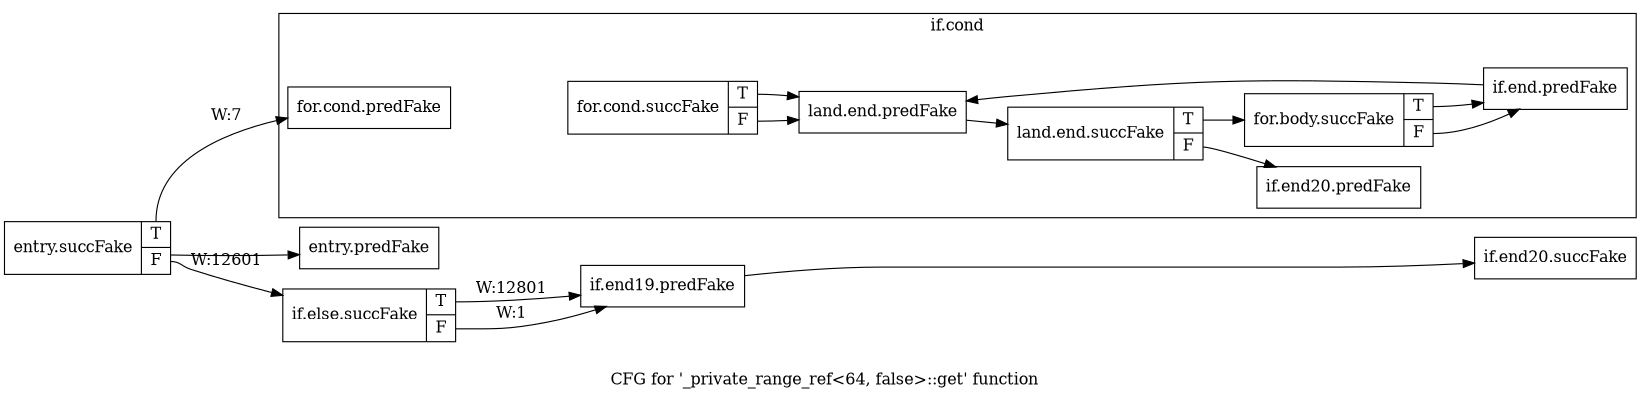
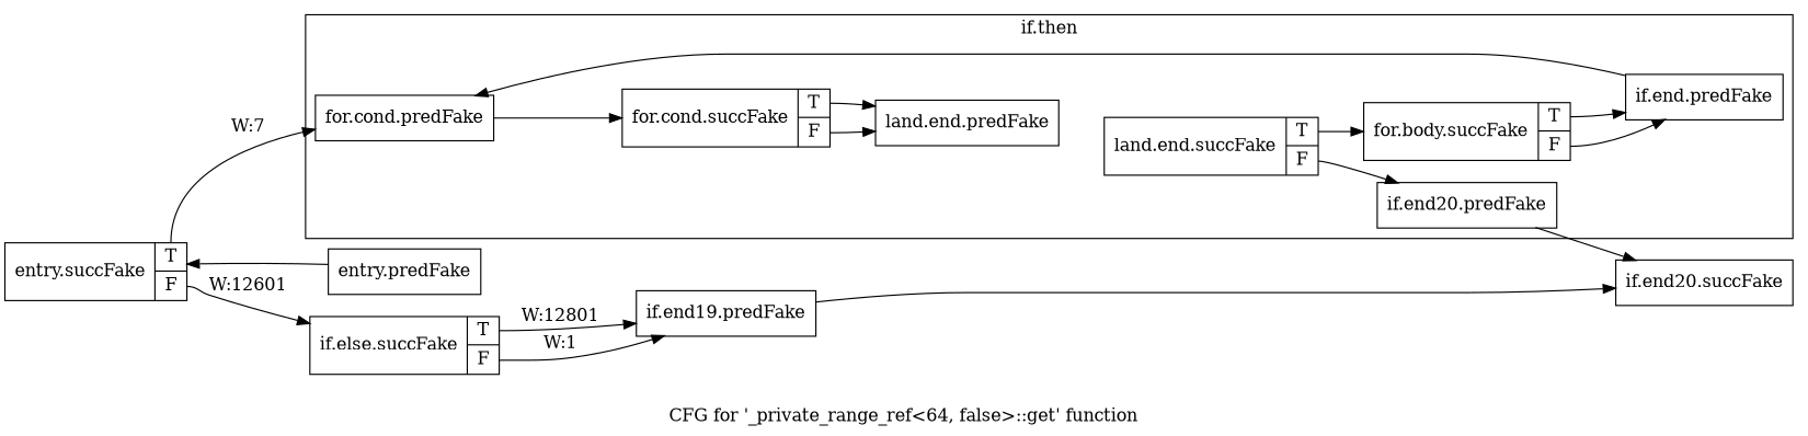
  digraph {
    label="CFG for '_private_range_ref\<64, false\>::get' function"
    rankdir=LR
    node [filename="/tools/Xilinx/Vitis_HLS/2022.1/include/etc/ap_private.h" linenumber=6795 shape=record]
    edge [execusionnum=0 filename="/tools/Xilinx/Vitis_HLS/2022.1/include/etc/ap_private.h"]
    n1 [label="{for.cond.predFake}"]
    n2 [label="{for.cond.succFake|{<s0>T|<s1>F}}"]
    n3 [label="{if.end20.predFake}" linenumber=6813]
    n4 [label="{land.end.predFake}"]
    n5 [label="{land.end.succFake|{<s0>T|<s1>F}}"]
    n6 [label="{for.body.succFake|{<s0>T|<s1>F}}" linenumber=6796]
    n7 [label="{if.end.predFake}" linenumber=6796]
    n8 [label="{if.end20.succFake}" linenumber=6813]
    n9 [label="{entry.predFake}" filename="" linenumber=""]
    n10 [label="{entry.succFake|{<s0>T|<s1>F}}" linenumber=6794]
    n11 [label="{if.else.succFake|{<s0>T|<s1>F}}" linenumber=6800]
    n12 [label="{if.end19.predFake}" filename="" linenumber=""]
    subgraph cluster_1 {
      invocationtime=1
-     label="if.cond"
+     label="if.then"
      tripcount=0
      n1
      n2
      n3
      n4
      n5
      n6
      n7
    }
+   n1 -> n2
    n2 -> n4 [tailport=s0]
    n2 -> n4 [tailport=s1 execusionnum="" filename=""]
-   n4 -> n5
+   n3 -> n8
    n5 -> n3 [tailport=s1]
    n5 -> n6 [tailport=s0]
    n6 -> n7 [tailport=s0]
    n6 -> n7 [tailport=s1 execusionnum="" filename=""]
-   n7 -> n4
-   n10 -> n9 [execusionnum=12800]
+   n7 -> n1
+   n9 -> n10 [execusionnum=12800]
    n10 -> n1 [label="W:7" tailport=s0]
    n10 -> n11 [execusionnum=12800 label="W:12601" tailport=s1]
    n11 -> n12 [execusionnum=12800 label="W:12801" tailport=s0]
    n11 -> n12 [label="W:1" tailport=s1 execusionnum="" filename=""]
    n12 -> n8 [execusionnum=12800 filename=""]
  }
